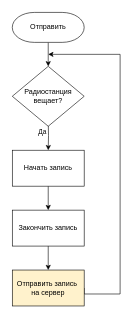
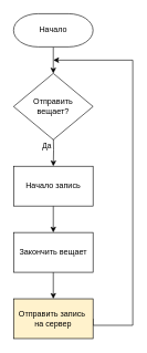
  <mxCell id="0" />
  <mxCell id="1" parent="0" />
  <mxCell id="2" value="" style="edgeStyle=orthogonalEdgeStyle;rounded=0;orthogonalLoop=1;jettySize=auto;html=1;" parent="1" source="3" target="5" edge="1"><mxGeometry relative="1" as="geometry" /></mxCell>
- <mxCell id="3" value="Отправить" style="strokeWidth=1;html=1;shape=mxgraph.flowchart.terminator;whiteSpace=wrap;" parent="1" vertex="1"><mxGeometry x="20" y="20" width="120" height="50" as="geometry" /></mxCell>
+ <mxCell id="3" value="Начало" style="strokeWidth=1;html=1;shape=mxgraph.flowchart.terminator;whiteSpace=wrap;" parent="1" vertex="1"><mxGeometry x="20" y="20" width="120" height="50" as="geometry" /></mxCell>
  <mxCell id="4" value="Да" style="edgeStyle=orthogonalEdgeStyle;rounded=0;orthogonalLoop=1;jettySize=auto;html=1;" parent="1" target="7" edge="1"><mxGeometry x="-0.2" y="-10" relative="1" as="geometry"><mxPoint x="80" y="200" as="sourcePoint" /><mxPoint as="offset" /></mxGeometry></mxCell>
- <mxCell id="5" value="Радиостанция&lt;br&gt;вещает?" style="strokeWidth=1;html=1;shape=mxgraph.flowchart.decision;whiteSpace=wrap;" parent="1" vertex="1"><mxGeometry x="20" y="110" width="120" height="100" as="geometry" /></mxCell>
+ <mxCell id="5" value="Отправить&lt;br&gt;вещает?" style="strokeWidth=1;html=1;shape=mxgraph.flowchart.decision;whiteSpace=wrap;" parent="1" vertex="1"><mxGeometry x="20" y="110" width="120" height="100" as="geometry" /></mxCell>
  <mxCell id="6" value="" style="edgeStyle=orthogonalEdgeStyle;rounded=0;orthogonalLoop=1;jettySize=auto;html=1;" parent="1" source="7" target="9" edge="1"><mxGeometry relative="1" as="geometry" /></mxCell>
- <mxCell id="7" value="Начать запись" style="rounded=0;whiteSpace=wrap;html=1;strokeWidth=1;" parent="1" vertex="1"><mxGeometry x="20" y="250" width="120" height="60" as="geometry" /></mxCell>
+ <mxCell id="7" value="Начало запись" style="rounded=0;whiteSpace=wrap;html=1;strokeWidth=1;" parent="1" vertex="1"><mxGeometry x="20" y="250" width="120" height="60" as="geometry" /></mxCell>
  <mxCell id="8" value="" style="edgeStyle=orthogonalEdgeStyle;rounded=0;orthogonalLoop=1;jettySize=auto;html=1;" parent="1" source="9" target="11" edge="1"><mxGeometry relative="1" as="geometry" /></mxCell>
- <mxCell id="9" value="Закончить запись" style="rounded=0;whiteSpace=wrap;html=1;strokeWidth=1;" parent="1" vertex="1"><mxGeometry x="20" y="350" width="120" height="60" as="geometry" /></mxCell>
+ <mxCell id="9" value="Закончить вещает" style="rounded=0;whiteSpace=wrap;html=1;strokeWidth=1;" parent="1" vertex="1"><mxGeometry x="20" y="350" width="120" height="60" as="geometry" /></mxCell>
  <mxCell id="10" style="edgeStyle=orthogonalEdgeStyle;rounded=0;orthogonalLoop=1;jettySize=auto;html=1;exitX=1;exitY=0.5;exitDx=0;exitDy=0;" parent="1" source="11" edge="1"><mxGeometry relative="1" as="geometry"><Array as="points"><mxPoint x="140" y="490" /><mxPoint x="200" y="490" /><mxPoint x="200" y="90" /></Array><mxPoint x="80" y="90" as="targetPoint" /></mxGeometry></mxCell>
  <mxCell id="11" value="Отправить запись&amp;nbsp;&lt;br&gt;на сервер" style="rounded=0;whiteSpace=wrap;html=1;strokeWidth=1;fillColor=#fff2cc;" parent="1" vertex="1"><mxGeometry x="20" y="450" width="120" height="60" as="geometry" /></mxCell>
